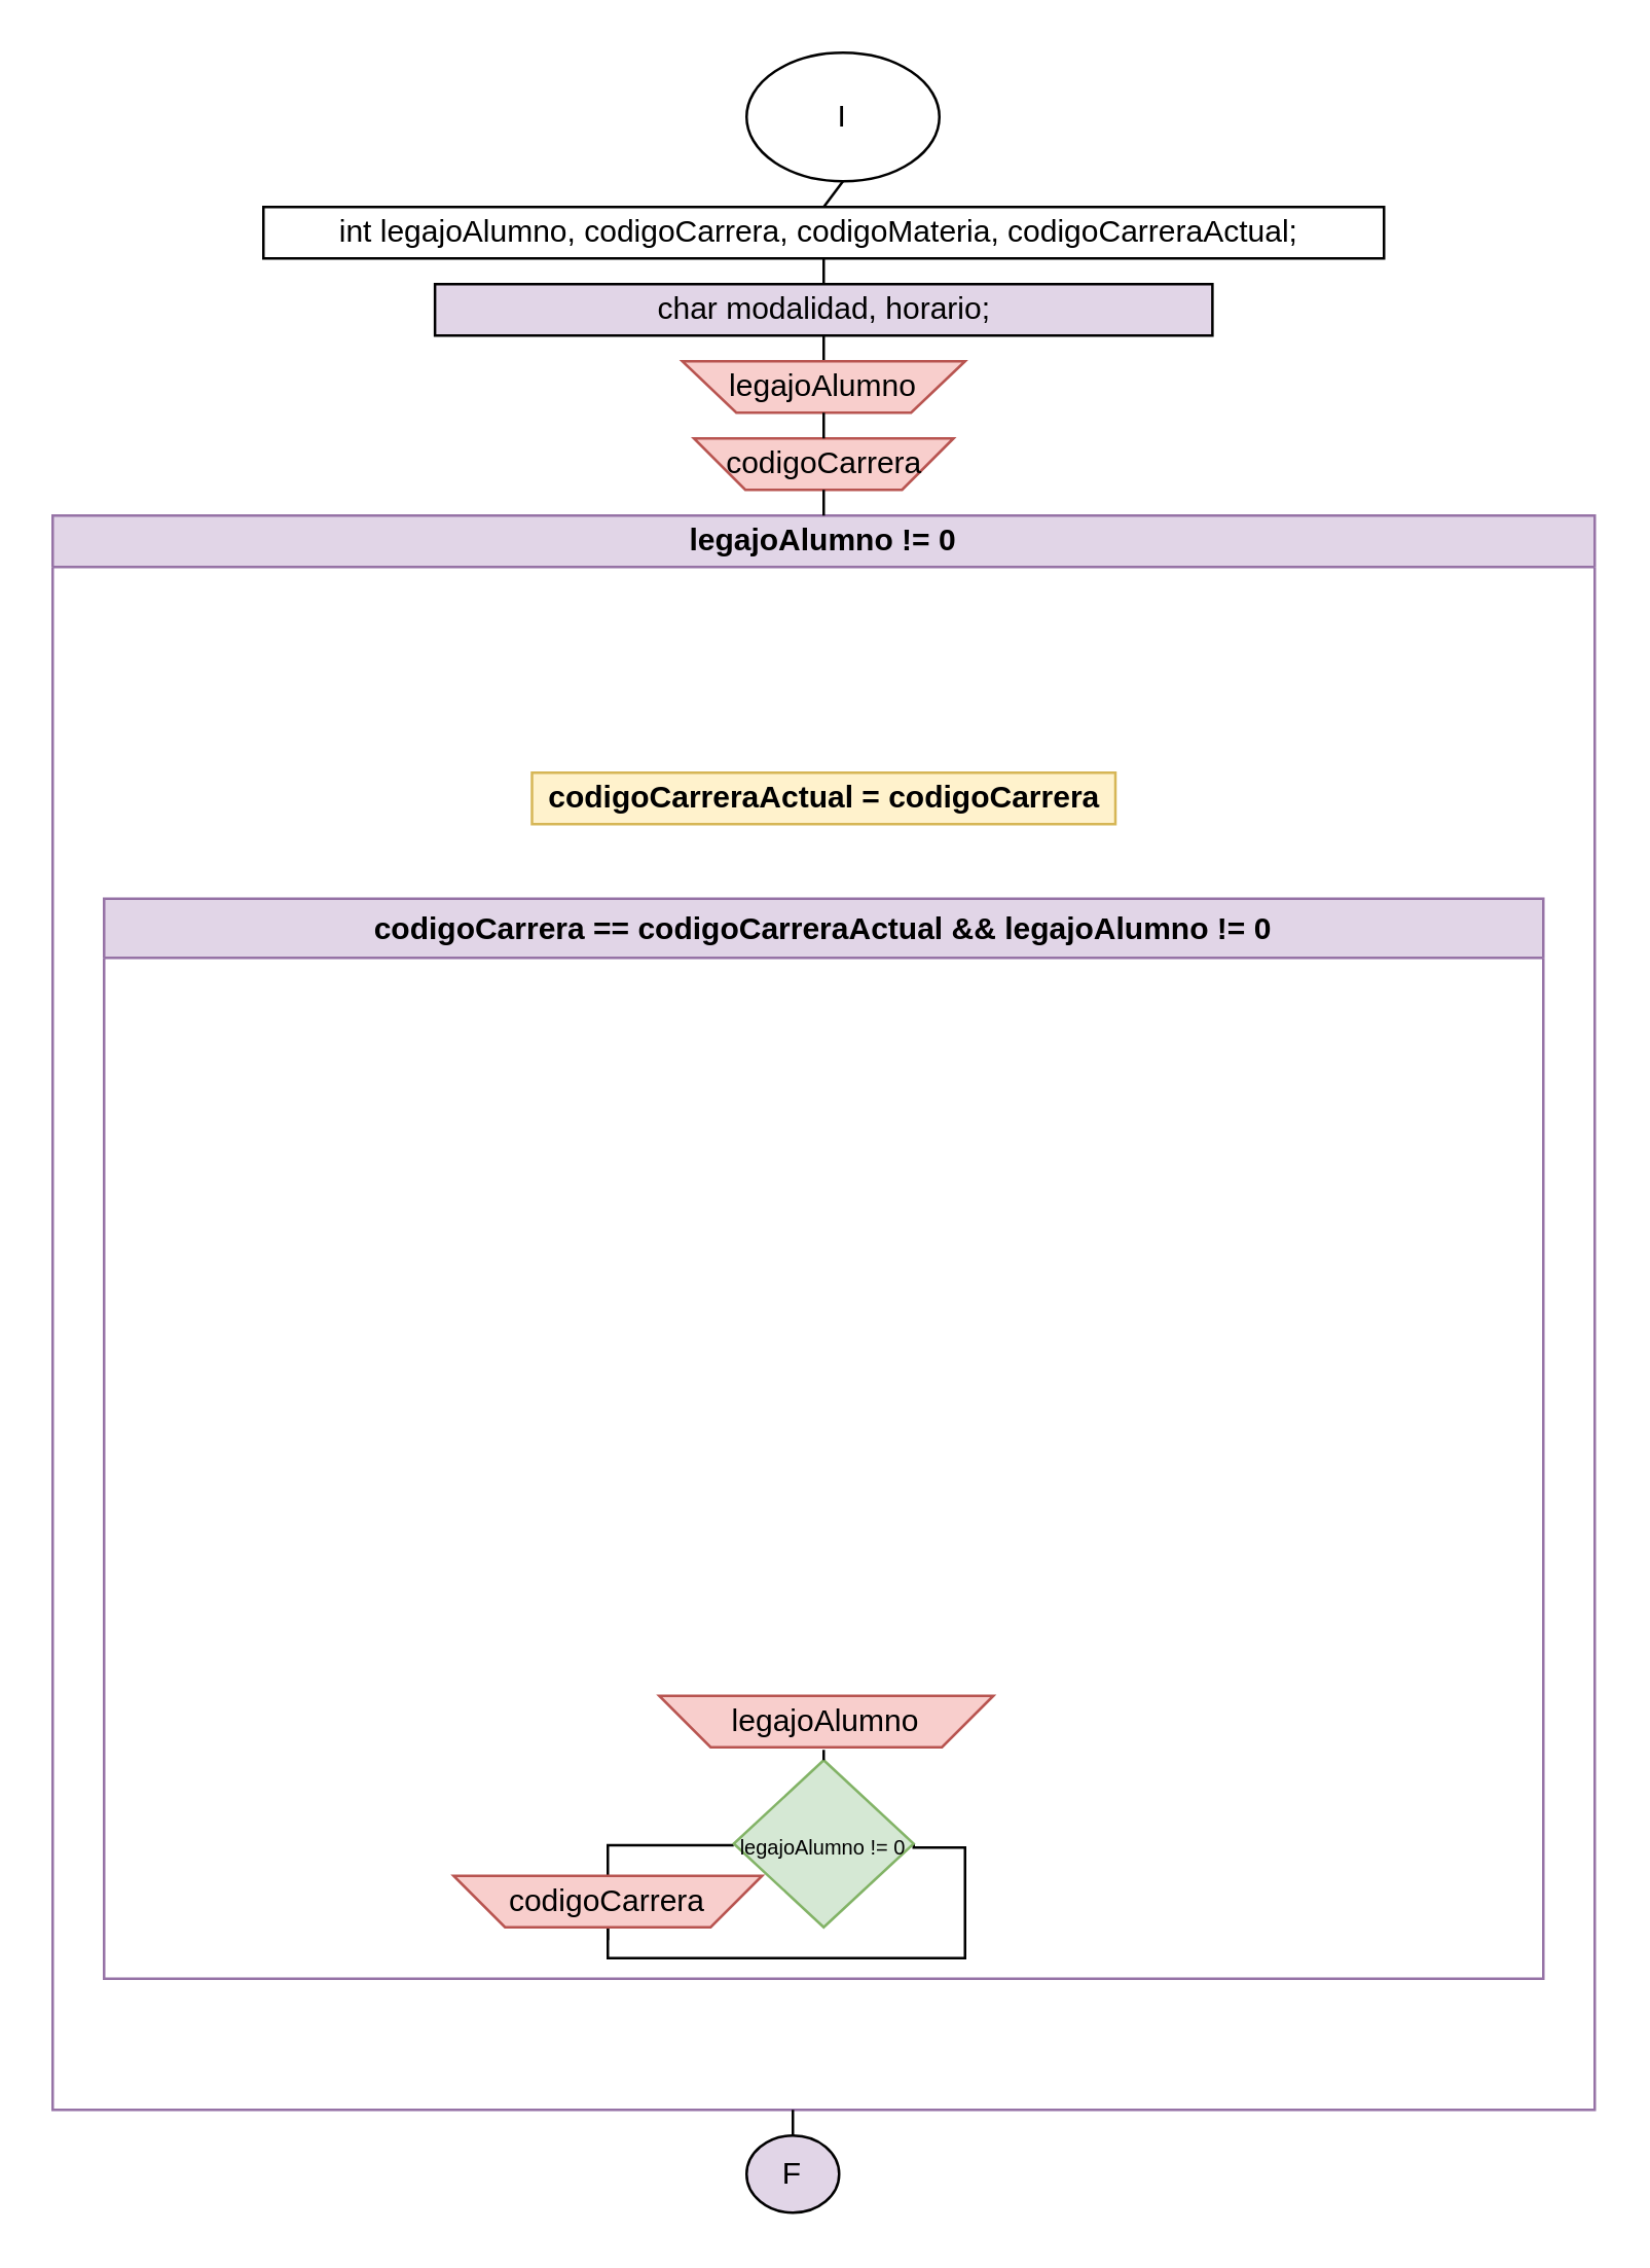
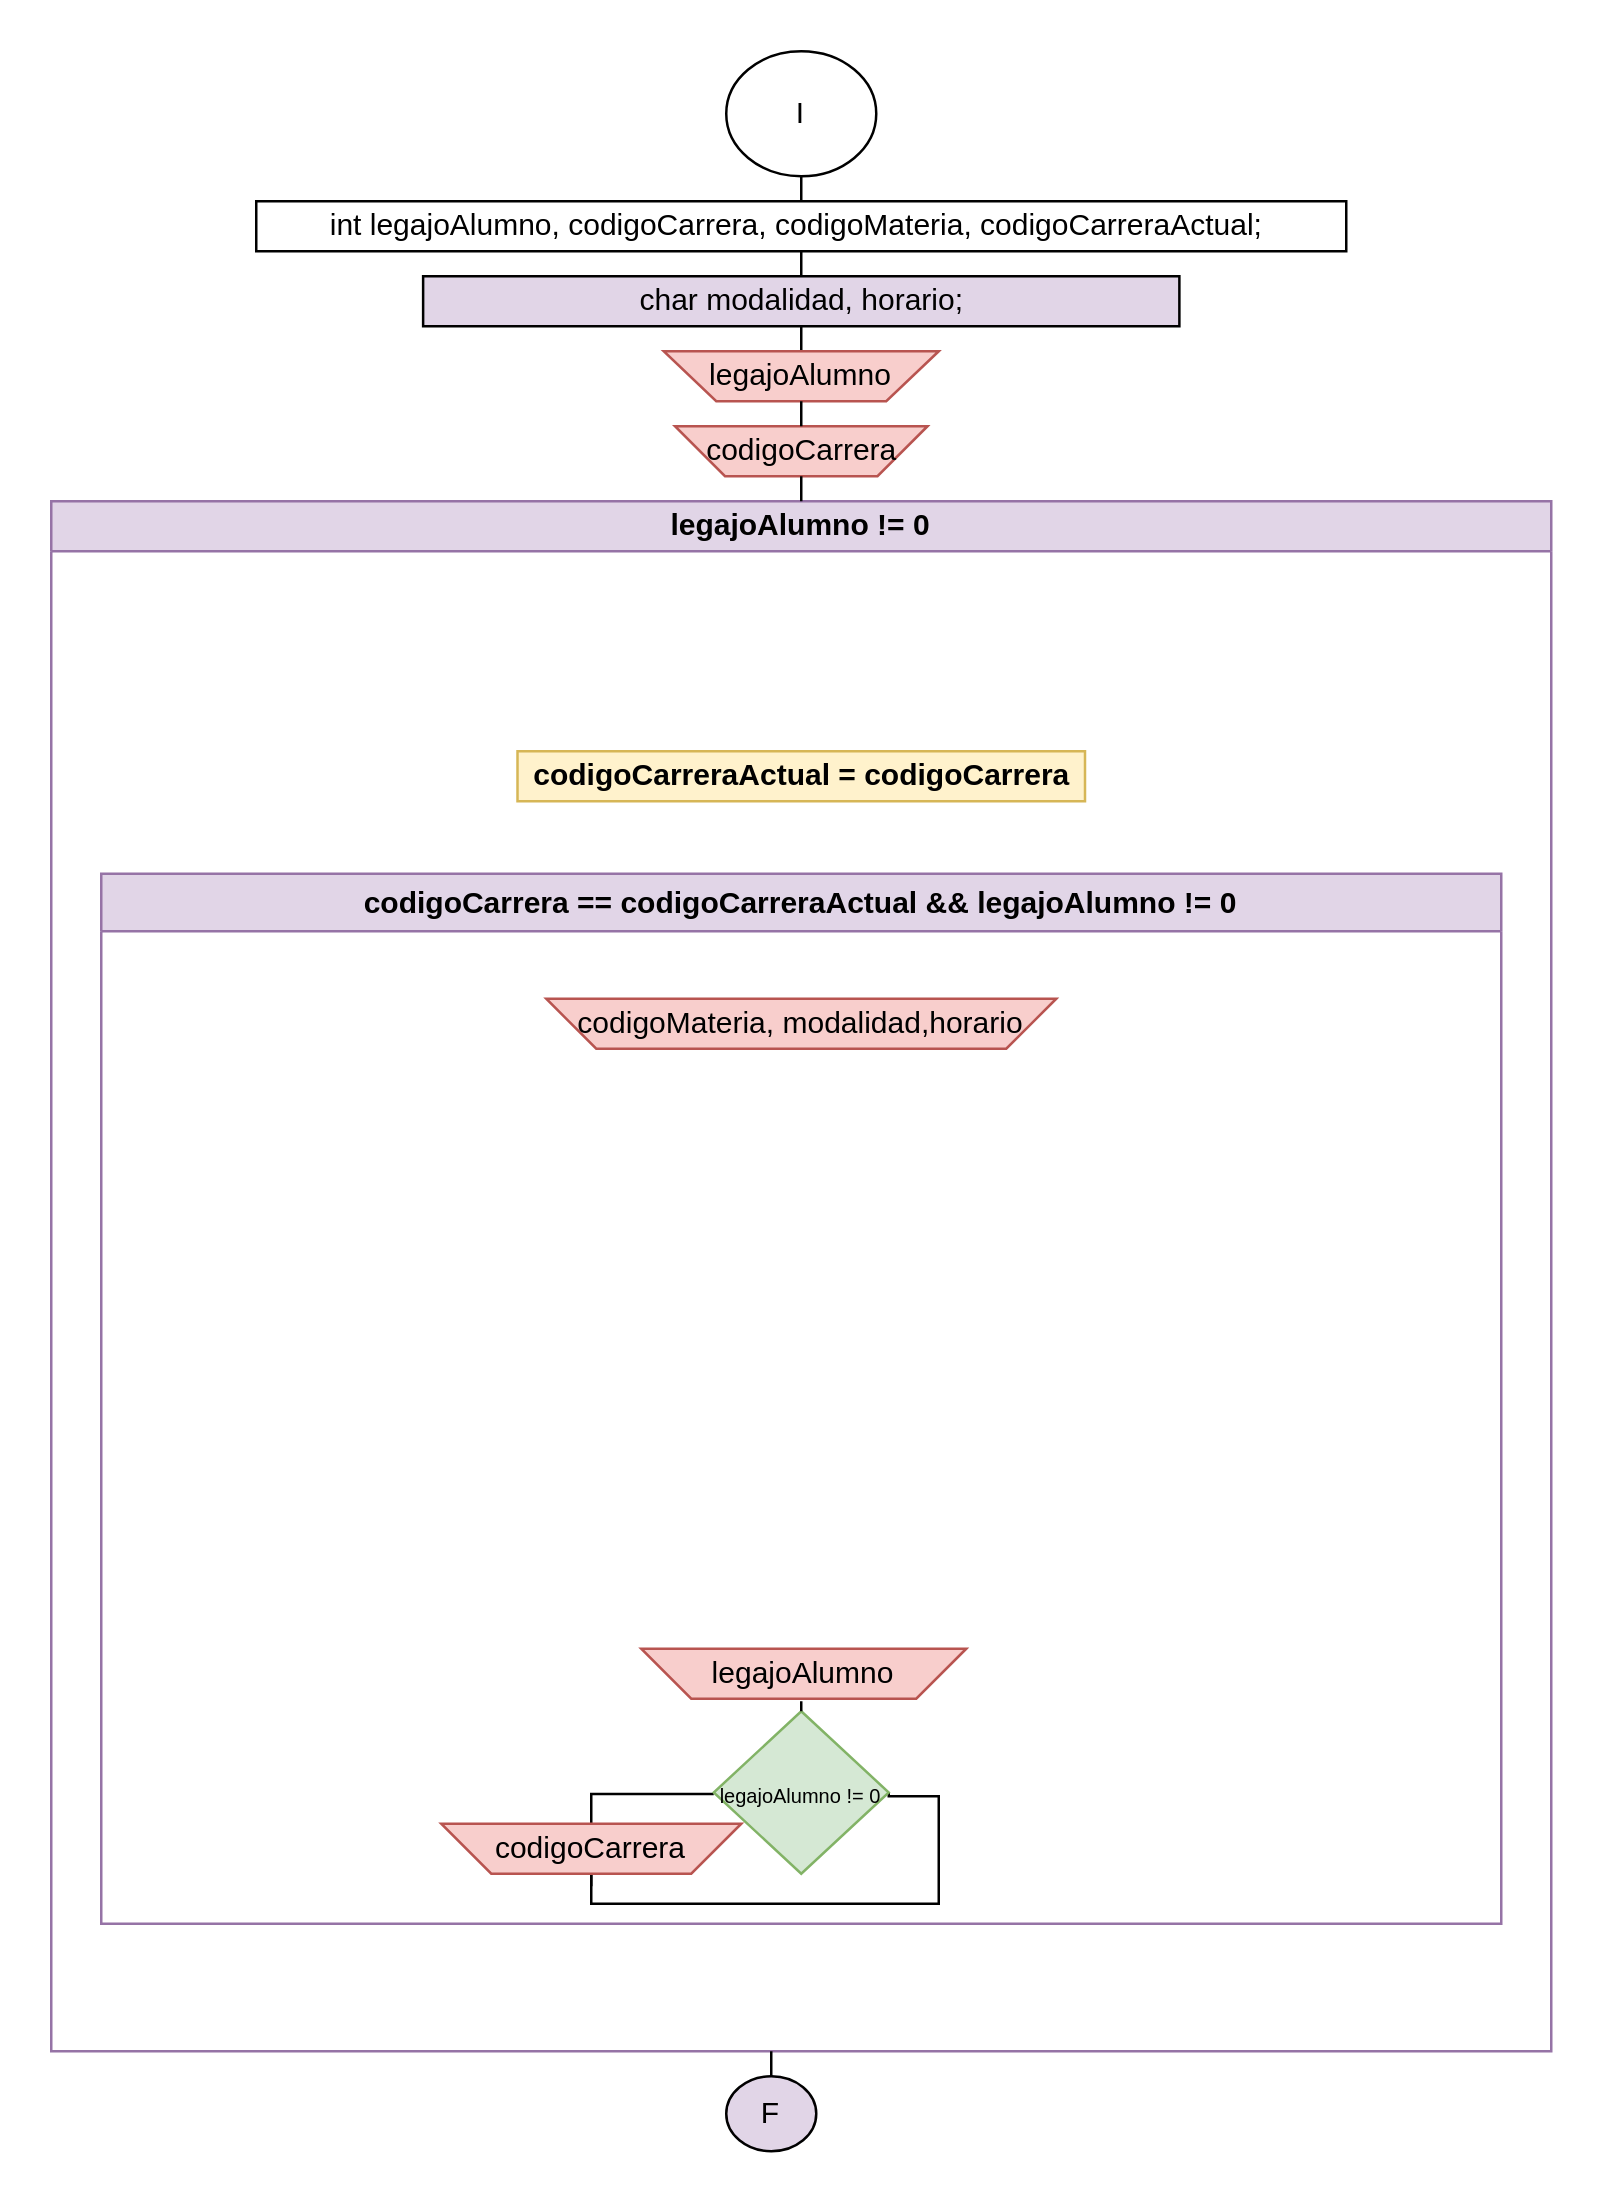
  <mxCell id="0" />
  <mxCell id="1" parent="0" />
- <mxCell id="2" value="I" style="ellipse;whiteSpace=wrap;html=1;" parent="1" vertex="1"><mxGeometry x="290" y="20" width="75" height="50" as="geometry" /></mxCell>
+ <mxCell id="2" value="I" style="ellipse;whiteSpace=wrap;html=1;" parent="1" vertex="1"><mxGeometry x="290" width="60" height="50" as="geometry" y="20" /></mxCell>
  <mxCell id="3" value="F" style="ellipse;whiteSpace=wrap;html=1;fillColor=#e1d5e7;" parent="1" vertex="1"><mxGeometry x="290" y="830" width="36" height="30" as="geometry" /></mxCell>
  <mxCell id="4" value="int legajoAlumno, codigoCarrera, codigoMateria, codigoCarreraActual;&amp;nbsp;" style="rounded=0;whiteSpace=wrap;html=1;" parent="1" vertex="1"><mxGeometry x="102" y="80" width="436" height="20" as="geometry" /></mxCell>
  <mxCell id="5" value="" style="endArrow=none;html=1;rounded=0;entryX=0.5;entryY=1;entryDx=0;entryDy=0;exitX=0.5;exitY=0;exitDx=0;exitDy=0;" parent="1" source="4" target="2" edge="1"><mxGeometry width="50" height="50" relative="1" as="geometry"><mxPoint x="316" y="100" as="sourcePoint" /><mxPoint x="346" y="150" as="targetPoint" /></mxGeometry></mxCell>
  <mxCell id="6" value="char modalidad, horario;" style="rounded=0;whiteSpace=wrap;html=1;fillColor=#e1d5e7;" parent="1" vertex="1"><mxGeometry x="168.75" y="110" width="302.5" height="20" as="geometry" /></mxCell>
  <mxCell id="7" value="" style="endArrow=none;html=1;rounded=0;entryX=0.5;entryY=1;entryDx=0;entryDy=0;exitX=0.5;exitY=0;exitDx=0;exitDy=0;" parent="1" source="6" target="4" edge="1"><mxGeometry width="50" height="50" relative="1" as="geometry"><mxPoint x="296" y="170" as="sourcePoint" /><mxPoint x="346" y="120" as="targetPoint" /></mxGeometry></mxCell>
  <mxCell id="8" value="legajoAlumno != 0" style="swimlane;whiteSpace=wrap;html=1;startSize=20;fillColor=#e1d5e7;strokeColor=#9673a6;" parent="1" vertex="1"><mxGeometry x="20" y="200" width="600" height="620" as="geometry"><mxRectangle x="114" y="180" width="140" height="30" as="alternateBounds" /></mxGeometry></mxCell>
  <mxCell id="9" value="&lt;b&gt;codigoCarreraActual = codigoCarrera&lt;/b&gt;" style="rounded=0;whiteSpace=wrap;html=1;fillColor=#fff2cc;strokeColor=#d6b656;" parent="8" vertex="1"><mxGeometry x="186.5" y="100" width="227" height="20" as="geometry" /></mxCell>
  <mxCell id="10" value="codigoCarrera == codigoCarreraActual &amp;amp;&amp;amp; legajoAlumno != 0" style="swimlane;whiteSpace=wrap;html=1;fillColor=#e1d5e7;strokeColor=#9673a6;" parent="8" vertex="1"><mxGeometry x="20" y="149" width="560" height="420" as="geometry" /></mxCell>
+ <mxCell id="11" value="codigoMateria, modalidad,horario" style="shape=trapezoid;perimeter=trapezoidPerimeter;whiteSpace=wrap;html=1;fixedSize=1;fillColor=#f8cecc;strokeColor=#b85450;direction=west;" parent="10" vertex="1"><mxGeometry x="178" y="50" width="204" height="20" as="geometry" /></mxCell>
  <mxCell id="12" style="edgeStyle=orthogonalEdgeStyle;rounded=0;orthogonalLoop=1;jettySize=auto;html=1;entryX=0.425;entryY=-0.157;entryDx=0;entryDy=0;entryPerimeter=0;endArrow=none;endFill=0;" parent="10" edge="1"><mxGeometry relative="1" as="geometry"><mxPoint x="196" y="405.0" as="targetPoint" /><mxPoint x="245" y="368.14" as="sourcePoint" /><Array as="points"><mxPoint x="196" y="368.14" /></Array></mxGeometry></mxCell>
  <mxCell id="13" style="edgeStyle=orthogonalEdgeStyle;rounded=0;orthogonalLoop=1;jettySize=auto;html=1;exitX=1;exitY=0.5;exitDx=0;exitDy=0;entryX=0.5;entryY=1;entryDx=0;entryDy=0;endArrow=none;endFill=0;" parent="10" source="14" target="15" edge="1"><mxGeometry relative="1" as="geometry"><Array as="points"><mxPoint x="335" y="369" /><mxPoint x="335" y="412" /><mxPoint x="196" y="412" /></Array></mxGeometry></mxCell>
  <mxCell id="14" value="&lt;font style=&quot;font-size: 8px;&quot;&gt;legajoAlumno != 0&lt;/font&gt;" style="rhombus;whiteSpace=wrap;html=1;fillColor=#d5e8d4;strokeColor=#82b366;" parent="10" vertex="1"><mxGeometry x="245" y="335" width="70" height="65" as="geometry" /></mxCell>
  <mxCell id="15" value="codigoCarrera" style="shape=trapezoid;perimeter=trapezoidPerimeter;whiteSpace=wrap;html=1;fixedSize=1;fillColor=#f8cecc;strokeColor=#b85450;direction=west;" parent="10" vertex="1"><mxGeometry x="136" y="380" width="120" height="20" as="geometry" /></mxCell>
  <mxCell id="16" value="legajoAlumno" style="shape=trapezoid;perimeter=trapezoidPerimeter;whiteSpace=wrap;html=1;fixedSize=1;fillColor=#f8cecc;strokeColor=#b85450;direction=west;" parent="10" vertex="1"><mxGeometry x="216" y="310" width="130" height="20" as="geometry" /></mxCell>
  <mxCell id="17" value="" style="endArrow=none;html=1;rounded=0;entryX=0.5;entryY=1;entryDx=0;entryDy=0;exitX=0.5;exitY=0;exitDx=0;exitDy=0;" parent="1" source="18" target="6" edge="1"><mxGeometry width="50" height="50" relative="1" as="geometry"><mxPoint x="296" y="320" as="sourcePoint" /><mxPoint x="346" y="270" as="targetPoint" /></mxGeometry></mxCell>
  <mxCell id="18" value="legajoAlumno" style="shape=trapezoid;perimeter=trapezoidPerimeter;whiteSpace=wrap;html=1;fixedSize=1;fillColor=#f8cecc;strokeColor=#b85450;size=21;direction=west;" parent="1" vertex="1"><mxGeometry x="265" y="140" width="110" height="20" as="geometry" /></mxCell>
  <mxCell id="19" value="codigoCarrera" style="shape=trapezoid;perimeter=trapezoidPerimeter;whiteSpace=wrap;html=1;fixedSize=1;fillColor=#f8cecc;strokeColor=#b85450;direction=west;" parent="1" vertex="1"><mxGeometry x="269.5" y="170" width="101" height="20" as="geometry" /></mxCell>
  <mxCell id="20" value="" style="endArrow=none;html=1;rounded=0;entryX=0.5;entryY=1;entryDx=0;entryDy=0;exitX=0.5;exitY=0;exitDx=0;exitDy=0;" parent="1" edge="1"><mxGeometry width="50" height="50" relative="1" as="geometry"><mxPoint x="320" y="170" as="sourcePoint" /><mxPoint x="320" y="160" as="targetPoint" /></mxGeometry></mxCell>
  <mxCell id="21" value="" style="endArrow=none;html=1;rounded=0;entryX=0.5;entryY=1;entryDx=0;entryDy=0;" parent="1" edge="1"><mxGeometry width="50" height="50" relative="1" as="geometry"><mxPoint x="320" y="200" as="sourcePoint" /><mxPoint x="320" y="190" as="targetPoint" /></mxGeometry></mxCell>
  <mxCell id="22" value="" style="endArrow=none;html=1;rounded=0;exitX=0.5;exitY=0;exitDx=0;exitDy=0;" parent="1" source="14" edge="1"><mxGeometry width="50" height="50" relative="1" as="geometry"><mxPoint x="296" y="560" as="sourcePoint" /><mxPoint x="320" y="680" as="targetPoint" /></mxGeometry></mxCell>
  <mxCell id="23" value="" style="endArrow=none;html=1;rounded=0;exitX=0.5;exitY=0;exitDx=0;exitDy=0;" parent="1" source="3" edge="1"><mxGeometry width="50" height="50" relative="1" as="geometry"><mxPoint x="296" y="810" as="sourcePoint" /><mxPoint x="308" y="820" as="targetPoint" /></mxGeometry></mxCell>
